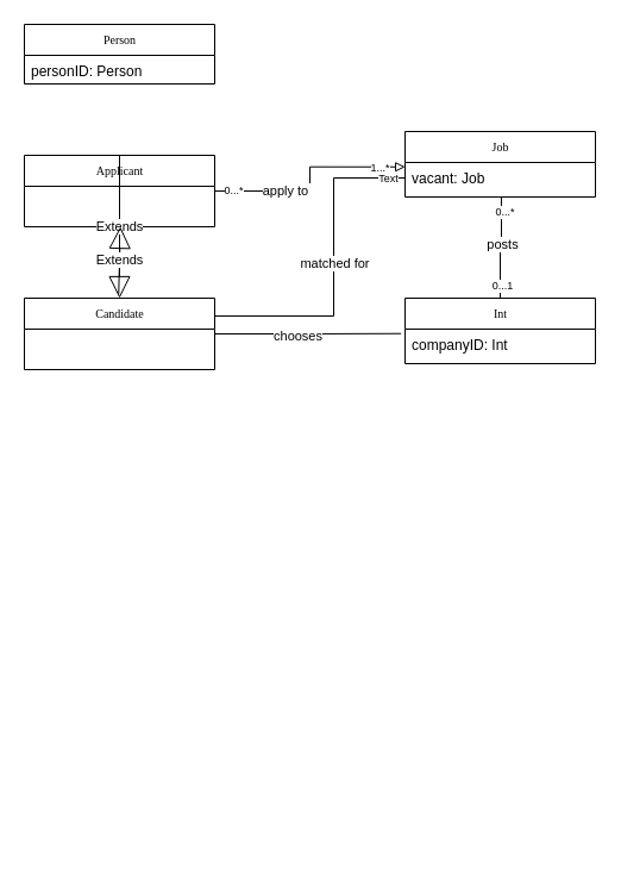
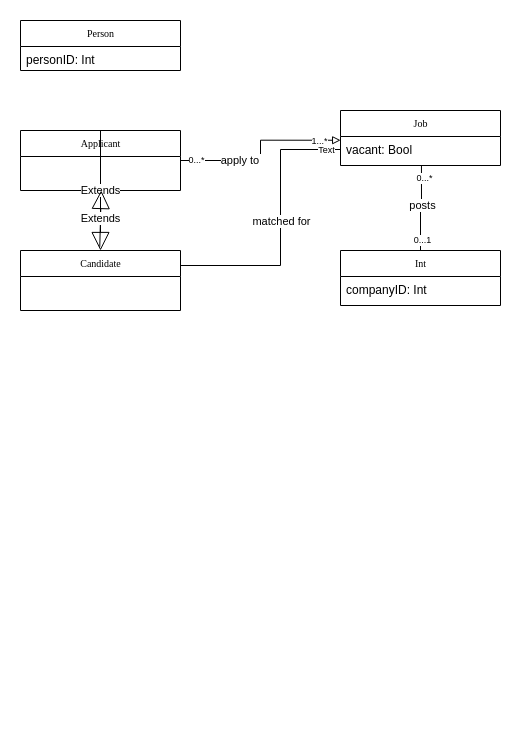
  <mxCell id="0" />
  <mxCell id="1" parent="0" />
  <mxCell id="2" style="edgeStyle=orthogonalEdgeStyle;rounded=0;orthogonalLoop=1;jettySize=auto;html=1;exitX=1;exitY=0.5;exitDx=0;exitDy=0;entryX=0.001;entryY=0.144;entryDx=0;entryDy=0;entryPerimeter=0;endArrow=block;endFill=0;" edge="1" parent="1" source="6" target="20"><mxGeometry relative="1" as="geometry" /></mxCell>
  <mxCell id="3" value="apply to&amp;nbsp;" style="edgeLabel;html=1;align=center;verticalAlign=middle;resizable=0;points=[];" vertex="1" connectable="0" parent="2"><mxGeometry x="0.281" y="-1" relative="1" as="geometry"><mxPoint x="-35" y="19" as="offset" /></mxGeometry></mxCell>
  <mxCell id="4" value="0...*" style="edgeLabel;html=1;align=center;verticalAlign=middle;resizable=0;points=[];fontSize=9;" vertex="1" connectable="0" parent="2"><mxGeometry x="-0.838" y="1" relative="1" as="geometry"><mxPoint as="offset" /></mxGeometry></mxCell>
  <mxCell id="5" value="1...*" style="edgeLabel;html=1;align=center;verticalAlign=middle;resizable=0;points=[];fontSize=9;" vertex="1" connectable="0" parent="2"><mxGeometry x="0.763" y="-1" relative="1" as="geometry"><mxPoint as="offset" /></mxGeometry></mxCell>
  <mxCell id="6" value="Applicant" style="swimlane;html=1;fontStyle=0;childLayout=stackLayout;horizontal=1;startSize=26;fillColor=none;horizontalStack=0;resizeParent=1;resizeLast=0;collapsible=1;marginBottom=0;swimlaneFillColor=#ffffff;rounded=0;shadow=0;comic=0;labelBackgroundColor=none;strokeWidth=1;fontFamily=Verdana;fontSize=10;align=center;" parent="1" vertex="1"><mxGeometry x="20" y="130" width="160" height="60" as="geometry" /></mxCell>
- <mxCell id="7" style="edgeStyle=orthogonalEdgeStyle;rounded=0;orthogonalLoop=1;jettySize=auto;html=1;exitX=1;exitY=0.5;exitDx=0;exitDy=0;entryX=-0.021;entryY=0.144;entryDx=0;entryDy=0;entryPerimeter=0;endArrow=none;endFill=0;" edge="1" parent="1" source="12" target="18"><mxGeometry relative="1" as="geometry" /></mxCell>
- <mxCell id="8" value="chooses" style="edgeLabel;html=1;align=center;verticalAlign=middle;resizable=0;points=[];" vertex="1" connectable="0" parent="7"><mxGeometry x="-0.129" y="-1" relative="1" as="geometry"><mxPoint x="1" as="offset" /></mxGeometry></mxCell>
  <mxCell id="9" style="edgeStyle=orthogonalEdgeStyle;rounded=0;orthogonalLoop=1;jettySize=auto;html=1;exitX=1;exitY=0.25;exitDx=0;exitDy=0;entryX=0.017;entryY=0.043;entryDx=0;entryDy=0;entryPerimeter=0;endArrow=none;endFill=0;" edge="1" parent="1" source="12" target="20"><mxGeometry relative="1" as="geometry"><Array as="points"><mxPoint x="280" y="265" /><mxPoint x="280" y="149" /><mxPoint x="343" y="149" /></Array></mxGeometry></mxCell>
  <mxCell id="10" value="matched for" style="edgeLabel;html=1;align=center;verticalAlign=middle;resizable=0;points=[];" vertex="1" connectable="0" parent="9"><mxGeometry x="-0.668" relative="1" as="geometry"><mxPoint x="52" y="-45" as="offset" /></mxGeometry></mxCell>
  <mxCell id="11" value="Text" style="edgeLabel;html=1;align=center;verticalAlign=middle;resizable=0;points=[];fontSize=9;" vertex="1" connectable="0" parent="9"><mxGeometry x="0.795" relative="1" as="geometry"><mxPoint as="offset" /></mxGeometry></mxCell>
  <mxCell id="12" value="Candidate" style="swimlane;html=1;fontStyle=0;childLayout=stackLayout;horizontal=1;startSize=26;fillColor=none;horizontalStack=0;resizeParent=1;resizeLast=0;collapsible=1;marginBottom=0;swimlaneFillColor=#ffffff;rounded=0;shadow=0;comic=0;labelBackgroundColor=none;strokeWidth=1;fontFamily=Verdana;fontSize=10;align=center;" parent="1" vertex="1"><mxGeometry x="20" y="250" width="160" height="60" as="geometry" /></mxCell>
  <mxCell id="13" style="edgeStyle=orthogonalEdgeStyle;rounded=0;orthogonalLoop=1;jettySize=auto;html=1;exitX=0.5;exitY=0;exitDx=0;exitDy=0;endArrow=none;endFill=0;entryX=0.506;entryY=1.013;entryDx=0;entryDy=0;entryPerimeter=0;" edge="1" parent="1" source="17" target="20"><mxGeometry relative="1" as="geometry"><mxPoint x="309.739" y="190" as="targetPoint" /></mxGeometry></mxCell>
  <mxCell id="14" value="posts" style="edgeLabel;html=1;align=center;verticalAlign=middle;resizable=0;points=[];" vertex="1" connectable="0" parent="13"><mxGeometry x="0.038" y="-1" relative="1" as="geometry"><mxPoint as="offset" /></mxGeometry></mxCell>
  <mxCell id="15" value="0...1" style="edgeLabel;html=1;align=center;verticalAlign=middle;resizable=0;points=[];fontSize=9;" vertex="1" connectable="0" parent="13"><mxGeometry x="-0.466" y="-1" relative="1" as="geometry"><mxPoint y="13" as="offset" /></mxGeometry></mxCell>
  <mxCell id="16" value="0...*" style="edgeLabel;html=1;align=center;verticalAlign=middle;resizable=0;points=[];fontSize=9;" vertex="1" connectable="0" parent="13"><mxGeometry x="0.654" y="-3" relative="1" as="geometry"><mxPoint as="offset" /></mxGeometry></mxCell>
  <mxCell id="17" value="Int" style="swimlane;html=1;fontStyle=0;childLayout=stackLayout;horizontal=1;startSize=26;fillColor=none;horizontalStack=0;resizeParent=1;resizeLast=0;collapsible=1;marginBottom=0;swimlaneFillColor=#ffffff;rounded=0;shadow=0;comic=0;labelBackgroundColor=none;strokeWidth=1;fontFamily=Verdana;fontSize=10;align=center;" parent="1" vertex="1"><mxGeometry x="340" y="250" width="160" height="55" as="geometry" /></mxCell>
  <mxCell id="18" value="companyID: Int" style="text;html=1;strokeColor=none;fillColor=none;align=left;verticalAlign=top;spacingLeft=4;spacingRight=4;whiteSpace=wrap;overflow=hidden;rotatable=0;points=[[0,0.5],[1,0.5]];portConstraint=eastwest;" parent="17" vertex="1"><mxGeometry y="26" width="160" height="26" as="geometry" /></mxCell>
  <mxCell id="19" value="Job" style="swimlane;html=1;fontStyle=0;childLayout=stackLayout;horizontal=1;startSize=26;fillColor=none;horizontalStack=0;resizeParent=1;resizeLast=0;collapsible=1;marginBottom=0;swimlaneFillColor=#ffffff;rounded=0;shadow=0;comic=0;labelBackgroundColor=none;strokeWidth=1;fontFamily=Verdana;fontSize=10;align=center;" parent="1" vertex="1"><mxGeometry x="340" y="110" width="160" height="55" as="geometry" /></mxCell>
- <mxCell id="20" value="vacant: Job" style="text;html=1;strokeColor=none;fillColor=none;align=left;verticalAlign=top;spacingLeft=4;spacingRight=4;whiteSpace=wrap;overflow=hidden;rotatable=0;points=[[0,0.5],[1,0.5]];portConstraint=eastwest;" parent="19" vertex="1"><mxGeometry y="26" width="160" height="26" as="geometry" /></mxCell>
+ <mxCell id="20" value="vacant: Bool" style="text;html=1;strokeColor=none;fillColor=none;align=left;verticalAlign=top;spacingLeft=4;spacingRight=4;whiteSpace=wrap;overflow=hidden;rotatable=0;points=[[0,0.5],[1,0.5]];portConstraint=eastwest;" parent="19" vertex="1"><mxGeometry y="26" width="160" height="26" as="geometry" /></mxCell>
  <mxCell id="21" value="Person" style="swimlane;html=1;fontStyle=0;childLayout=stackLayout;horizontal=1;startSize=26;fillColor=none;horizontalStack=0;resizeParent=1;resizeLast=0;collapsible=1;marginBottom=0;swimlaneFillColor=#ffffff;rounded=0;shadow=0;comic=0;labelBackgroundColor=none;strokeWidth=1;fontFamily=Verdana;fontSize=10;align=center;" parent="1" vertex="1"><mxGeometry x="20" y="20" width="160" height="50" as="geometry" /></mxCell>
- <mxCell id="22" value="personID: Person" style="text;html=1;strokeColor=none;fillColor=none;align=left;verticalAlign=top;spacingLeft=4;spacingRight=4;whiteSpace=wrap;overflow=hidden;rotatable=0;points=[[0,0.5],[1,0.5]];portConstraint=eastwest;" parent="21" vertex="1"><mxGeometry y="26" width="160" height="24" as="geometry" /></mxCell>
+ <mxCell id="22" value="personID: Int" style="text;html=1;strokeColor=none;fillColor=none;align=left;verticalAlign=top;spacingLeft=4;spacingRight=4;whiteSpace=wrap;overflow=hidden;rotatable=0;points=[[0,0.5],[1,0.5]];portConstraint=eastwest;" parent="21" vertex="1"><mxGeometry y="26" width="160" height="24" as="geometry" /></mxCell>
  <mxCell id="23" style="edgeStyle=orthogonalEdgeStyle;rounded=0;html=1;dashed=1;labelBackgroundColor=none;startFill=0;endArrow=open;endFill=0;endSize=10;fontFamily=Verdana;fontSize=10;" parent="1" edge="1"><mxGeometry relative="1" as="geometry"><Array as="points"><mxPoint x="445" y="690" /><mxPoint x="445" y="690" /></Array><mxPoint x="445" y="724" as="targetPoint" /></mxGeometry></mxCell>
  <mxCell id="24" value="Extends" style="endArrow=block;endSize=16;endFill=0;html=1;rounded=0;exitX=0.5;exitY=0;exitDx=0;exitDy=0;" edge="1" parent="1" source="6" target="12"><mxGeometry width="160" relative="1" as="geometry"><mxPoint x="100" y="70" as="sourcePoint" /><mxPoint x="120" y="110" as="targetPoint" /></mxGeometry></mxCell>
  <mxCell id="25" value="Extends" style="endArrow=block;endSize=16;endFill=0;html=1;rounded=0;entryX=0.509;entryY=1.152;entryDx=0;entryDy=0;entryPerimeter=0;exitX=0.5;exitY=0;exitDx=0;exitDy=0;" edge="1" parent="1"><mxGeometry width="160" relative="1" as="geometry"><mxPoint x="99.28" y="246.35" as="sourcePoint" /><mxPoint x="100.72" y="189.998" as="targetPoint" /></mxGeometry></mxCell>
